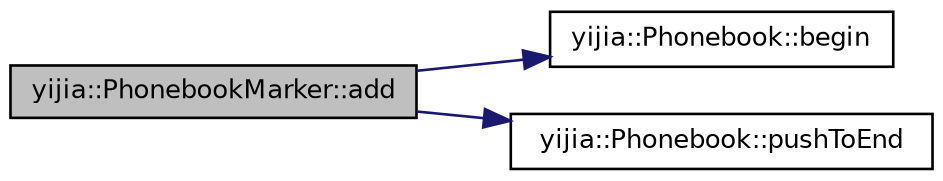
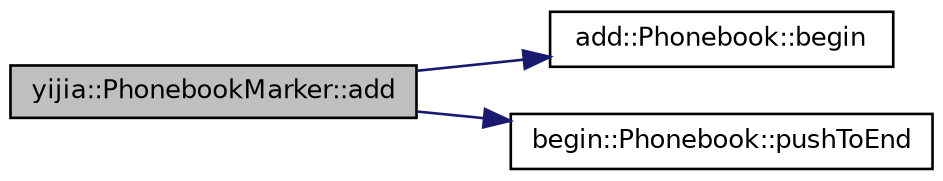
  digraph {
    rankdir=LR
    node [color=black fillcolor=white fontname=Helvetica fontsize=10 shape=record style=filled]
    edge [color=midnightblue fontname=Helvetica fontsize=10 labelfontname=Helvetica labelfontsize=10 style=solid]
    n1 [fillcolor=grey75 fontcolor=black height=0.2 label="yijia::PhonebookMarker::add" width=0.4]
-   n2 [height=0.2 label="yijia::Phonebook::begin" width=0.4]
-   n3 [height=0.2 label="yijia::Phonebook::pushToEnd" width=0.4]
+   n2 [height=0.2 label="add::Phonebook::begin" width=0.4]
+   n3 [height=0.2 label="begin::Phonebook::pushToEnd" width=0.4]
    n1 -> n2
    n1 -> n3
  }
